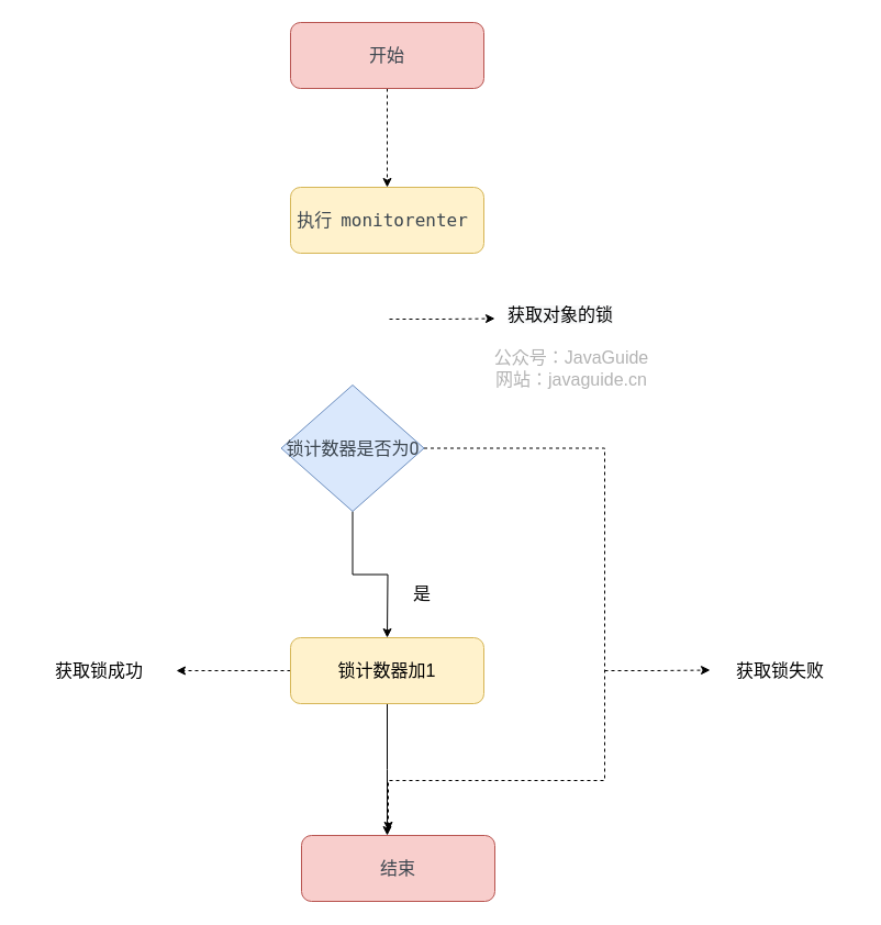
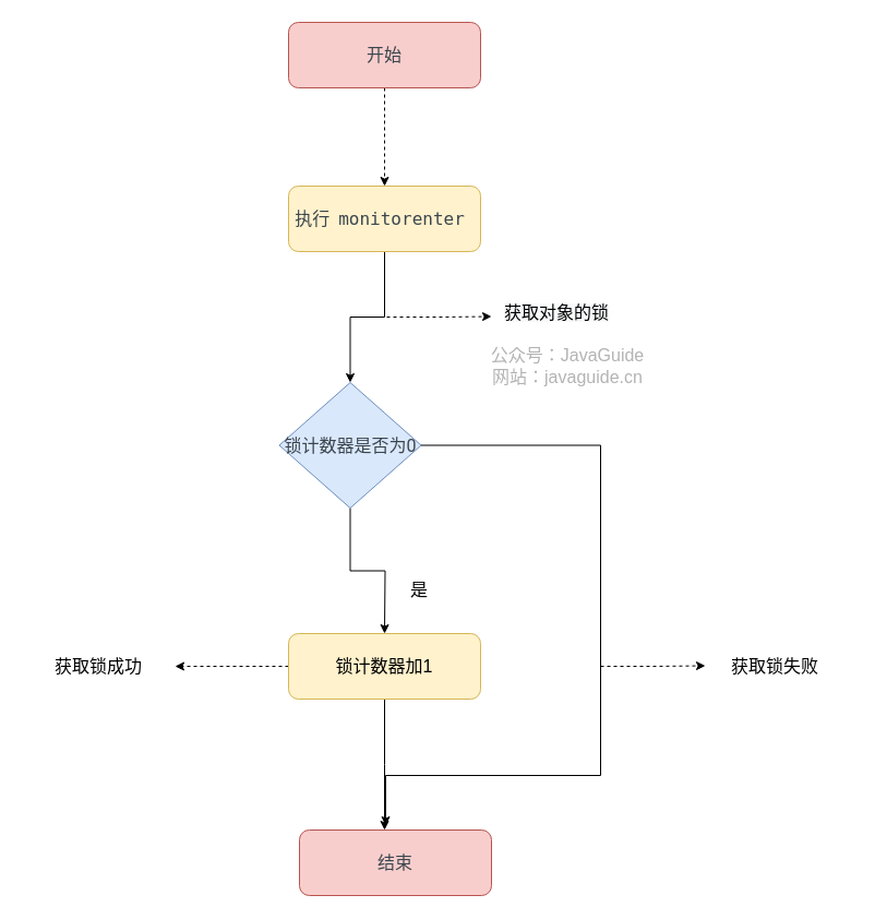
  <mxCell id="0" />
  <mxCell id="1" parent="0" />
+ <mxCell id="2" style="edgeStyle=orthogonalEdgeStyle;rounded=0;orthogonalLoop=1;jettySize=auto;html=1;shadow=0;sketch=0;fontSize=16;" parent="1" source="3" target="6" edge="1"><mxGeometry relative="1" as="geometry"><mxPoint x="352" y="190" as="targetPoint" /></mxGeometry></mxCell>
  <mxCell id="3" value="&lt;span class=&quot;md-plain md-expand&quot; style=&quot;box-sizing: border-box; color: rgb(59, 69, 78); font-family: roboto, sans-serif; font-size: 16px;&quot;&gt;执行&lt;/span&gt;&lt;span spellcheck=&quot;false&quot; class=&quot;md-pair-s md-expand&quot; style=&quot;box-sizing: border-box; color: rgb(59, 69, 78); font-family: roboto, sans-serif; font-size: 16px;&quot;&gt;&lt;code style=&quot;box-sizing: border-box; padding: 0.25rem 0.5rem; font-size: 16px; border-radius: 0.2rem;&quot;&gt;monitorenter&lt;/code&gt;&lt;/span&gt;" style="rounded=1;whiteSpace=wrap;html=1;shadow=0;sketch=0;fillColor=#fff2cc;strokeColor=#d6b656;fontSize=16;" parent="1" vertex="1"><mxGeometry x="264" y="170" width="176" height="60" as="geometry" /></mxCell>
  <mxCell id="4" style="edgeStyle=orthogonalEdgeStyle;rounded=0;orthogonalLoop=1;jettySize=auto;html=1;shadow=0;sketch=0;fontSize=16;" parent="1" source="6" edge="1"><mxGeometry relative="1" as="geometry"><mxPoint x="352" y="580" as="targetPoint" /></mxGeometry></mxCell>
- <mxCell id="5" style="edgeStyle=orthogonalEdgeStyle;rounded=0;orthogonalLoop=1;jettySize=auto;html=1;entryX=0.449;entryY=-0.067;entryDx=0;entryDy=0;fontSize=16;shadow=0;sketch=0;entryPerimeter=0;dashed=1;" parent="1" source="6" target="13" edge="1"><mxGeometry relative="1" as="geometry"><mxPoint x="598" y="580" as="targetPoint" /><Array as="points"><mxPoint x="550" y="408" /><mxPoint x="550" y="710" /><mxPoint x="353" y="710" /></Array></mxGeometry></mxCell>
+ <mxCell id="5" style="edgeStyle=orthogonalEdgeStyle;rounded=0;orthogonalLoop=1;jettySize=auto;html=1;entryX=0.449;entryY=-0.067;entryDx=0;entryDy=0;fontSize=16;shadow=0;sketch=0;entryPerimeter=0;" parent="1" source="6" target="13" edge="1"><mxGeometry relative="1" as="geometry"><mxPoint x="598" y="580" as="targetPoint" /><Array as="points"><mxPoint x="550" y="408" /><mxPoint x="550" y="710" /><mxPoint x="353" y="710" /></Array></mxGeometry></mxCell>
  <mxCell id="6" value="&lt;span style=&quot;color: rgb(59, 69, 78); font-family: roboto, sans-serif; font-size: 16px;&quot;&gt;锁计数器是否为0&lt;/span&gt;" style="rhombus;whiteSpace=wrap;html=1;fontSize=16;shadow=0;sketch=0;fillColor=#dae8fc;strokeColor=#6c8ebf;" parent="1" vertex="1"><mxGeometry x="255.5" y="350" width="130" height="115" as="geometry" /></mxCell>
  <mxCell id="7" value="是" style="text;html=1;strokeColor=none;fillColor=none;align=center;verticalAlign=middle;whiteSpace=wrap;rounded=0;fontSize=16;shadow=0;sketch=0;" parent="1" vertex="1"><mxGeometry x="364" y="530" width="40" height="20" as="geometry" /></mxCell>
  <mxCell id="8" style="edgeStyle=orthogonalEdgeStyle;rounded=0;orthogonalLoop=1;jettySize=auto;html=1;fontSize=16;shadow=0;sketch=0;" parent="1" source="10" edge="1"><mxGeometry relative="1" as="geometry"><mxPoint x="352" y="760" as="targetPoint" /></mxGeometry></mxCell>
  <mxCell id="9" style="edgeStyle=orthogonalEdgeStyle;rounded=0;orthogonalLoop=1;jettySize=auto;html=1;fontSize=16;dashed=1;sketch=0;" parent="1" source="10" edge="1"><mxGeometry relative="1" as="geometry"><mxPoint x="160" y="610" as="targetPoint" /></mxGeometry></mxCell>
  <mxCell id="10" value="锁计数器加1" style="rounded=1;whiteSpace=wrap;html=1;fontSize=16;shadow=0;sketch=0;fillColor=#fff2cc;strokeColor=#d6b656;" parent="1" vertex="1"><mxGeometry x="264" y="580" width="176" height="60" as="geometry" /></mxCell>
  <mxCell id="11" style="edgeStyle=orthogonalEdgeStyle;rounded=0;orthogonalLoop=1;jettySize=auto;html=1;fontSize=16;sketch=0;dashed=1;" parent="1" source="12" target="3" edge="1"><mxGeometry relative="1" as="geometry" /></mxCell>
  <mxCell id="12" value="&lt;font color=&quot;#3b454e&quot; face=&quot;roboto, sans-serif&quot; style=&quot;font-size: 16px;&quot;&gt;开始&lt;/font&gt;" style="rounded=1;whiteSpace=wrap;html=1;shadow=0;sketch=0;fillColor=#f8cecc;strokeColor=#b85450;fontSize=16;" parent="1" vertex="1"><mxGeometry x="264" y="20" width="176" height="60" as="geometry" /></mxCell>
  <mxCell id="13" value="&lt;font color=&quot;#3b454e&quot; face=&quot;roboto, sans-serif&quot; style=&quot;font-size: 16px;&quot;&gt;&lt;span style=&quot;font-size: 16px;&quot;&gt;结束&lt;/span&gt;&lt;/font&gt;" style="rounded=1;whiteSpace=wrap;html=1;shadow=0;sketch=0;fillColor=#f8cecc;strokeColor=#b85450;fontSize=16;" parent="1" vertex="1"><mxGeometry x="274" y="760" width="176" height="60" as="geometry" /></mxCell>
  <mxCell id="14" value="获取锁成功" style="text;html=1;strokeColor=none;fillColor=none;align=center;verticalAlign=middle;whiteSpace=wrap;rounded=0;fontSize=16;sketch=0;" parent="1" vertex="1"><mxGeometry x="20" y="600" width="140" height="20" as="geometry" /></mxCell>
  <mxCell id="15" style="edgeStyle=orthogonalEdgeStyle;rounded=0;orthogonalLoop=1;jettySize=auto;html=1;fontSize=16;dashed=1;sketch=0;" parent="1" edge="1"><mxGeometry relative="1" as="geometry"><mxPoint x="646" y="609.5" as="targetPoint" /><mxPoint x="550" y="610" as="sourcePoint" /><Array as="points"><mxPoint x="598" y="610" /></Array></mxGeometry></mxCell>
  <mxCell id="16" value="获取锁失败" style="text;html=1;strokeColor=none;fillColor=none;align=center;verticalAlign=middle;whiteSpace=wrap;rounded=0;fontSize=16;sketch=0;" parent="1" vertex="1"><mxGeometry x="640" y="600" width="140" height="20" as="geometry" /></mxCell>
  <mxCell id="17" value="&lt;meta charset=&quot;utf-8&quot; style=&quot;font-size: 16px;&quot;&gt;&lt;span style=&quot;color: rgb(0, 0, 0); font-family: helvetica; font-size: 16px; font-style: normal; font-weight: 400; letter-spacing: normal; text-align: center; text-indent: 0px; text-transform: none; word-spacing: 0px; background-color: rgb(248, 249, 250); display: inline; float: none;&quot;&gt;获取对象的锁&lt;/span&gt;" style="text;whiteSpace=wrap;html=1;fontSize=16;sketch=0;" parent="1" vertex="1"><mxGeometry x="460" y="270" width="150" height="40" as="geometry" /></mxCell>
  <mxCell id="18" style="edgeStyle=orthogonalEdgeStyle;rounded=0;orthogonalLoop=1;jettySize=auto;html=1;fontSize=16;dashed=1;sketch=0;" parent="1" edge="1"><mxGeometry relative="1" as="geometry"><mxPoint x="450" y="289.5" as="targetPoint" /><mxPoint x="354" y="290" as="sourcePoint" /><Array as="points"><mxPoint x="402" y="290" /></Array></mxGeometry></mxCell>
  <mxCell id="19" value="公众号：JavaGuide&lt;br style=&quot;font-size: 16px;&quot;&gt;网站：javaguide.cn" style="text;html=1;strokeColor=none;fillColor=none;align=center;verticalAlign=middle;whiteSpace=wrap;rounded=0;labelBackgroundColor=none;fontSize=16;fontColor=#B3B3B3;rotation=0;sketch=0;shadow=0;" parent="1" vertex="1"><mxGeometry x="430" y="330" width="180" height="10" as="geometry" /></mxCell>
